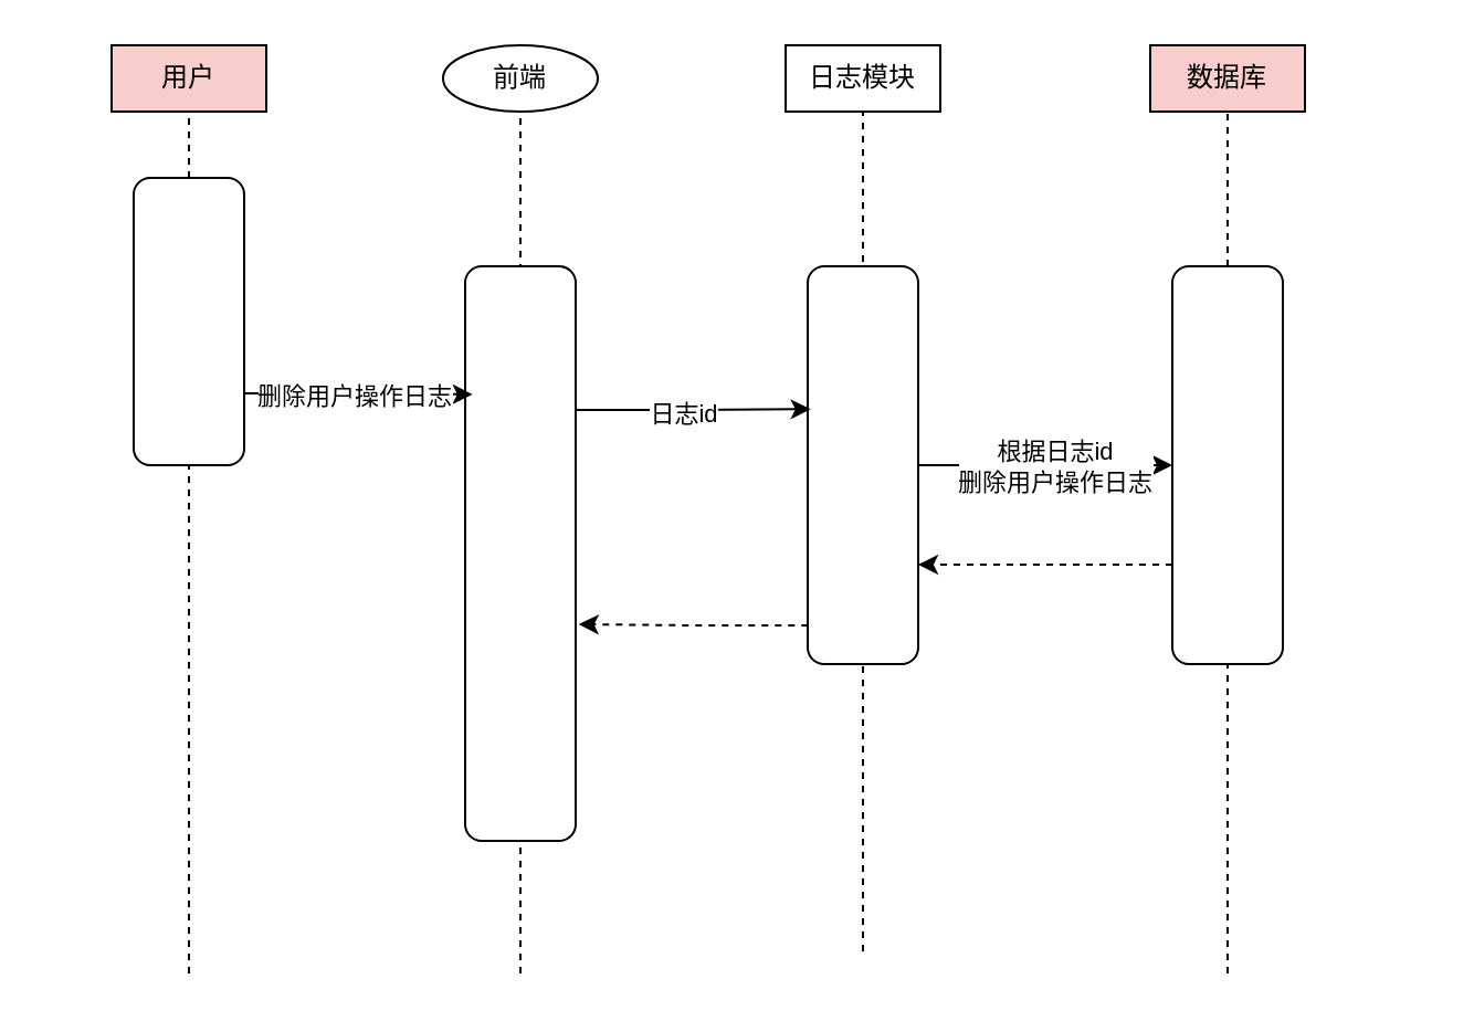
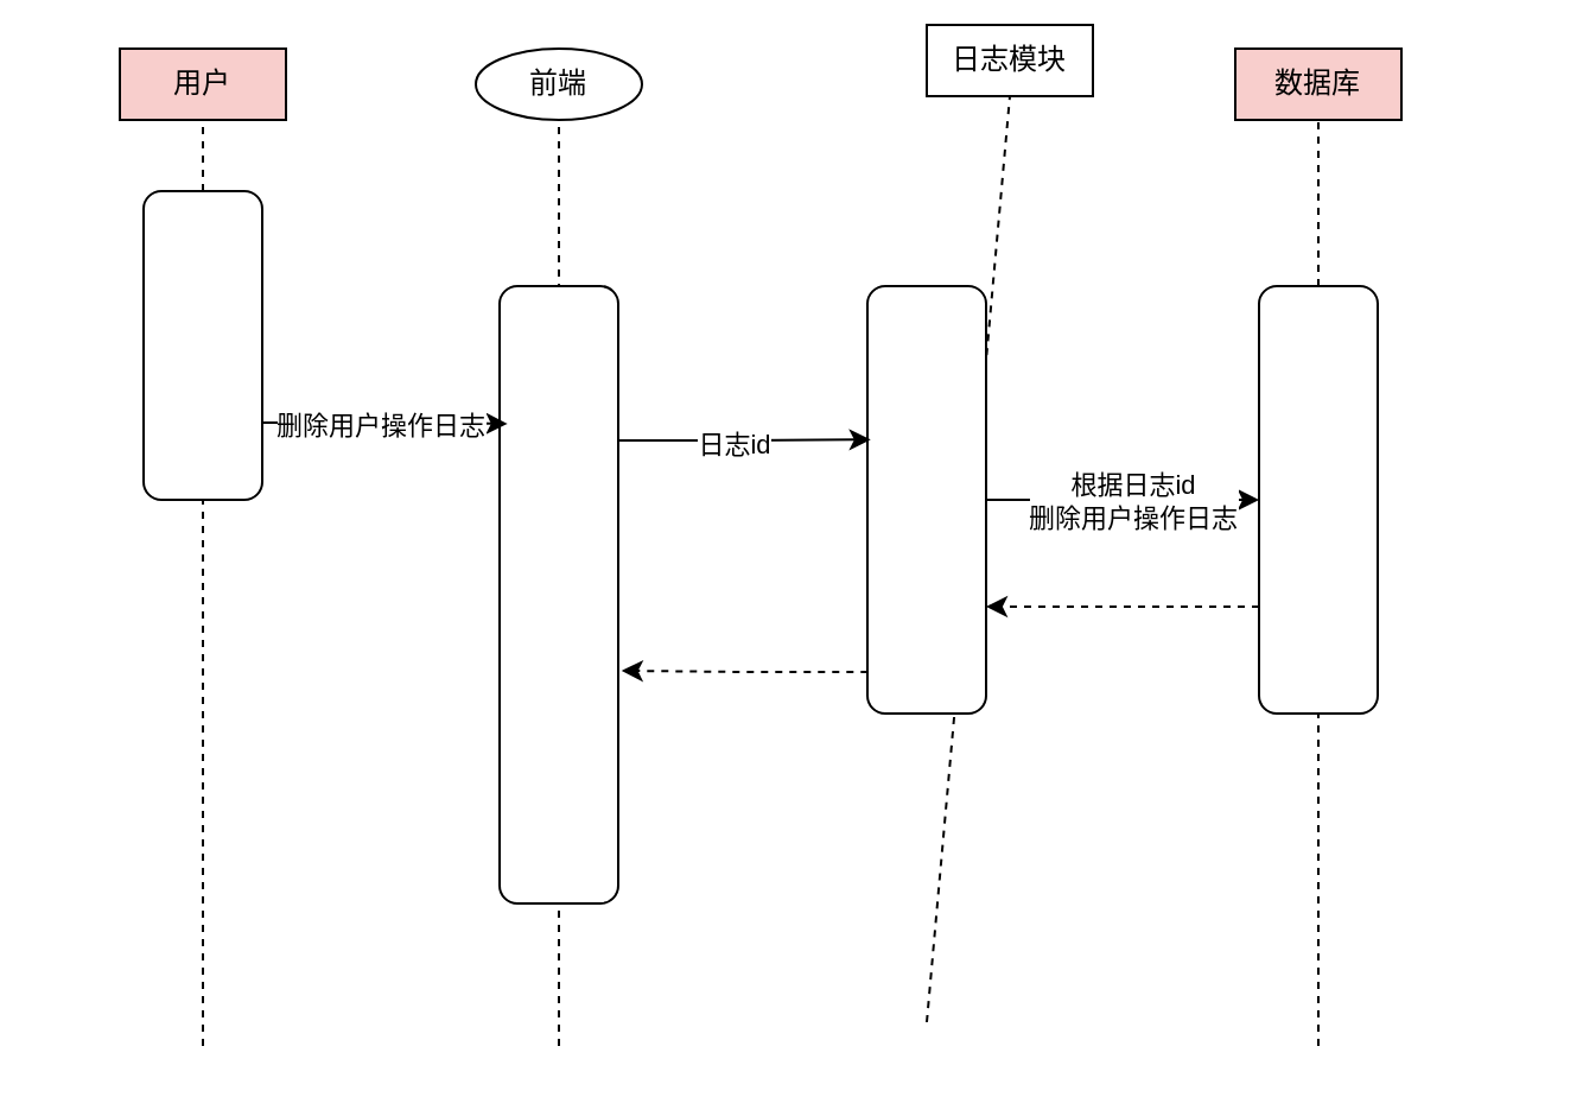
  <mxCell id="0" />
  <mxCell id="1" parent="0" />
  <mxCell id="2" value="用户" style="rounded=0;whiteSpace=wrap;html=1;fillColor=#f8cecc;" vertex="1" parent="1"><mxGeometry x="50" y="20" width="70" height="30" as="geometry" /></mxCell>
  <mxCell id="3" value="数据库" style="rounded=0;whiteSpace=wrap;html=1;fillColor=#f8cecc;" vertex="1" parent="1"><mxGeometry x="520" y="20" width="70" height="30" as="geometry" /></mxCell>
- <mxCell id="4" value="日志模块" style="rounded=0;whiteSpace=wrap;html=1;" vertex="1" parent="1"><mxGeometry x="355" y="20" width="70" height="30" as="geometry" /></mxCell>
+ <mxCell id="4" value="日志模块" style="rounded=0;whiteSpace=wrap;html=1;" vertex="1" parent="1"><mxGeometry x="390" y="10" width="70" height="30" as="geometry" /></mxCell>
  <mxCell id="5" value="前端" style="ellipse;whiteSpace=wrap;html=1;" vertex="1" parent="1"><mxGeometry x="200" y="20" width="70" height="30" as="geometry" /></mxCell>
  <mxCell id="6" value="" style="endArrow=none;dashed=1;html=1;rounded=0;entryX=0.5;entryY=1;entryDx=0;entryDy=0;" edge="1" parent="1" target="5"><mxGeometry width="50" height="50" relative="1" as="geometry"><mxPoint x="235" y="440" as="sourcePoint" /><mxPoint x="390" y="190" as="targetPoint" /></mxGeometry></mxCell>
  <mxCell id="7" value="" style="endArrow=none;dashed=1;html=1;rounded=0;entryX=0.5;entryY=1;entryDx=0;entryDy=0;" edge="1" parent="1" target="2"><mxGeometry width="50" height="50" relative="1" as="geometry"><mxPoint x="85" y="440" as="sourcePoint" /><mxPoint x="390" y="190" as="targetPoint" /></mxGeometry></mxCell>
  <mxCell id="8" value="" style="endArrow=none;dashed=1;html=1;rounded=0;entryX=0.5;entryY=1;entryDx=0;entryDy=0;" edge="1" parent="1" source="17" target="3"><mxGeometry width="50" height="50" relative="1" as="geometry"><mxPoint x="555" y="440" as="sourcePoint" /><mxPoint x="215" y="60" as="targetPoint" /></mxGeometry></mxCell>
  <mxCell id="9" value="" style="endArrow=none;dashed=1;html=1;rounded=0;entryX=0.5;entryY=1;entryDx=0;entryDy=0;" edge="1" parent="1" target="4"><mxGeometry width="50" height="50" relative="1" as="geometry"><mxPoint x="390" y="430" as="sourcePoint" /><mxPoint x="300" y="80" as="targetPoint" /></mxGeometry></mxCell>
  <mxCell id="10" value="" style="rounded=1;whiteSpace=wrap;html=1;rotation=90;" vertex="1" parent="1"><mxGeometry x="20" y="120" width="130" height="50" as="geometry" /></mxCell>
  <mxCell id="11" style="edgeStyle=orthogonalEdgeStyle;rounded=0;orthogonalLoop=1;jettySize=auto;html=1;exitX=0.5;exitY=0;exitDx=0;exitDy=0;entryX=0.5;entryY=1;entryDx=0;entryDy=0;" edge="1" parent="1" source="13" target="17"><mxGeometry relative="1" as="geometry" /></mxCell>
  <mxCell id="12" value="根据日志id&lt;br&gt;删除用户操作日志" style="edgeLabel;html=1;align=center;verticalAlign=middle;resizable=0;points=[];" vertex="1" connectable="0" parent="11"><mxGeometry x="0.06" relative="1" as="geometry"><mxPoint as="offset" /></mxGeometry></mxCell>
  <mxCell id="13" value="" style="rounded=1;whiteSpace=wrap;html=1;rotation=90;" vertex="1" parent="1"><mxGeometry x="300" y="185" width="180" height="50" as="geometry" /></mxCell>
  <mxCell id="14" value="" style="rounded=1;whiteSpace=wrap;html=1;rotation=90;" vertex="1" parent="1"><mxGeometry x="105" y="225" width="260" height="50" as="geometry" /></mxCell>
  <mxCell id="15" value="" style="endArrow=none;dashed=1;html=1;rounded=0;" edge="1" parent="1" target="17"><mxGeometry width="50" height="50" relative="1" as="geometry"><mxPoint x="555" y="440" as="sourcePoint" /><mxPoint x="555" y="50" as="targetPoint" /></mxGeometry></mxCell>
  <mxCell id="16" style="edgeStyle=orthogonalEdgeStyle;rounded=0;orthogonalLoop=1;jettySize=auto;html=1;exitX=0.75;exitY=1;exitDx=0;exitDy=0;entryX=0.75;entryY=0;entryDx=0;entryDy=0;dashed=1;" edge="1" parent="1" source="17" target="13"><mxGeometry relative="1" as="geometry" /></mxCell>
  <mxCell id="17" value="" style="rounded=1;whiteSpace=wrap;html=1;rotation=90;" vertex="1" parent="1"><mxGeometry x="465" y="185" width="180" height="50" as="geometry" /></mxCell>
  <mxCell id="18" style="edgeStyle=orthogonalEdgeStyle;rounded=0;orthogonalLoop=1;jettySize=auto;html=1;exitX=0.75;exitY=0;exitDx=0;exitDy=0;entryX=0.223;entryY=0.933;entryDx=0;entryDy=0;entryPerimeter=0;" edge="1" parent="1" source="10" target="14"><mxGeometry relative="1" as="geometry" /></mxCell>
  <mxCell id="19" value="删除用户操作日志" style="edgeLabel;html=1;align=center;verticalAlign=middle;resizable=0;points=[];" vertex="1" connectable="0" parent="18"><mxGeometry x="-0.027" y="-2" relative="1" as="geometry"><mxPoint x="-1" y="-1" as="offset" /></mxGeometry></mxCell>
  <mxCell id="20" style="edgeStyle=orthogonalEdgeStyle;rounded=0;orthogonalLoop=1;jettySize=auto;html=1;exitX=0.25;exitY=0;exitDx=0;exitDy=0;entryX=0.359;entryY=0.973;entryDx=0;entryDy=0;entryPerimeter=0;" edge="1" parent="1" source="14" target="13"><mxGeometry relative="1" as="geometry" /></mxCell>
  <mxCell id="21" value="日志id" style="edgeLabel;html=1;align=center;verticalAlign=middle;resizable=0;points=[];" vertex="1" connectable="0" parent="20"><mxGeometry x="-0.089" y="-1" relative="1" as="geometry"><mxPoint x="-1" as="offset" /></mxGeometry></mxCell>
  <mxCell id="22" style="edgeStyle=orthogonalEdgeStyle;rounded=0;orthogonalLoop=1;jettySize=auto;html=1;exitX=0.903;exitY=0.997;exitDx=0;exitDy=0;entryX=0.623;entryY=-0.028;entryDx=0;entryDy=0;entryPerimeter=0;exitPerimeter=0;dashed=1;" edge="1" parent="1" source="13" target="14"><mxGeometry relative="1" as="geometry" /></mxCell>
